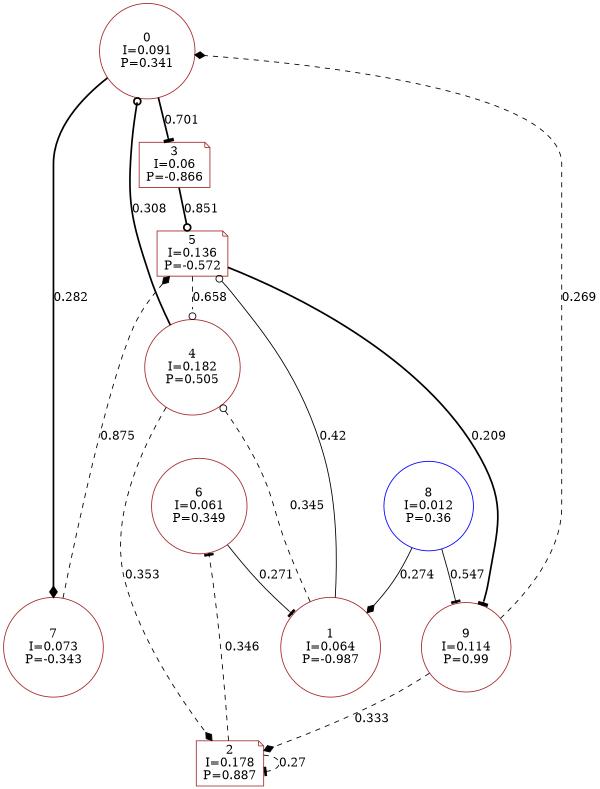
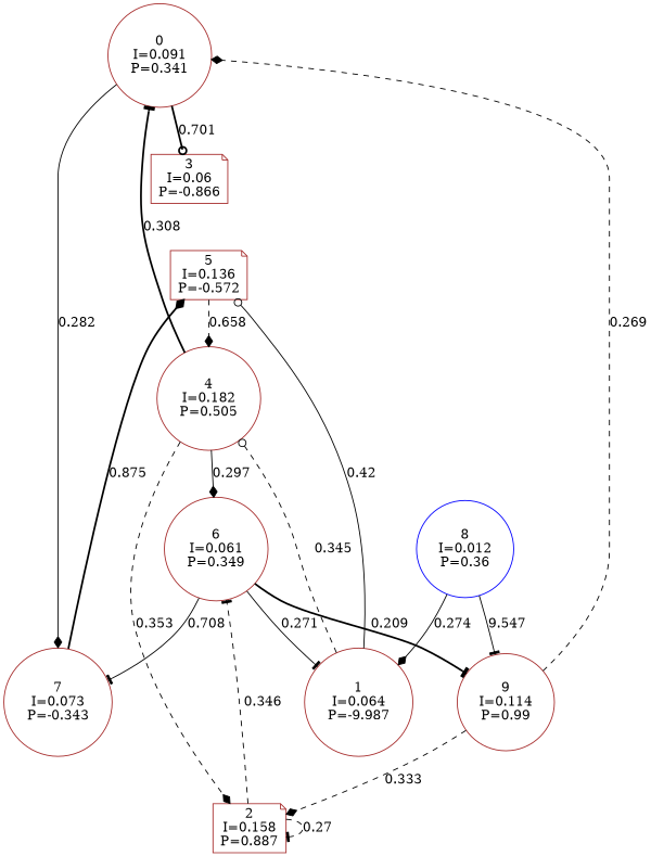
  digraph {
    node [color=brown shape=circle]
    edge [arrowhead=tee style=dashed]
    n1 [label="0\nI=0.091\nP=0.341"]
    n2 [label="3\nI=0.06\nP=-0.866" shape=note]
    n3 [label="7\nI=0.073\nP=-0.343"]
    n4 [label="5\nI=0.136\nP=-0.572" shape=note]
    n5 [label="4\nI=0.182\nP=0.505"]
    n6 [label="9\nI=0.114\nP=0.99"]
-   n7 [label="1\nI=0.064\nP=-0.987"]
-   n8 [label="2\nI=0.178\nP=0.887" shape=note]
+   n7 [label="1\nI=0.064\nP=-9.987"]
+   n8 [label="2\nI=0.158\nP=0.887" shape=note]
    n9 [label="6\nI=0.061\nP=0.349"]
    n10 [color=blue label="8\nI=0.012\nP=0.36"]
-   n1 -> n2 [label=0.701 style=bold]
-   n1 -> n3 [arrowhead=diamond label=0.282 style=bold]
-   n2 -> n4 [arrowhead=odot label=0.851 style=bold]
-   n3 -> n4 [arrowhead=diamond label=0.875]
-   n4 -> n5 [arrowhead=odot label=0.658]
-   n4 -> n6 [label=0.209 style=bold]
-   n5 -> n1 [arrowhead=odot label=0.308 style=bold]
+   n1 -> n2 [arrowhead=odot label=0.701 style=bold]
+   n1 -> n3 [arrowhead=diamond label=0.282 style=solid]
+   n3 -> n4 [arrowhead=diamond label=0.875 style=bold]
+   n4 -> n5 [arrowhead=diamond label=0.658]
+   n9 -> n6 [label=0.209 style=bold]
+   n5 -> n1 [label=0.308 style=bold]
    n5 -> n8 [arrowhead=diamond label=0.353]
+   n5 -> n9 [arrowhead=diamond label=0.297 style=solid]
    n6 -> n1 [arrowhead=diamond label=0.269]
    n6 -> n8 [arrowhead=diamond label=0.333]
    n7 -> n4 [arrowhead=odot label=0.42 style=solid]
    n7 -> n5 [arrowhead=odot label=0.345]
    n8 -> n8 [label=0.27]
    n8 -> n9 [label=0.346]
+   n9 -> n3 [label=0.708 style=solid]
    n9 -> n7 [label=0.271 style=solid]
-   n10 -> n6 [label=0.547 style=solid]
+   n10 -> n6 [label=9.547 style=solid]
    n10 -> n7 [arrowhead=diamond label=0.274 style=solid]
  }
